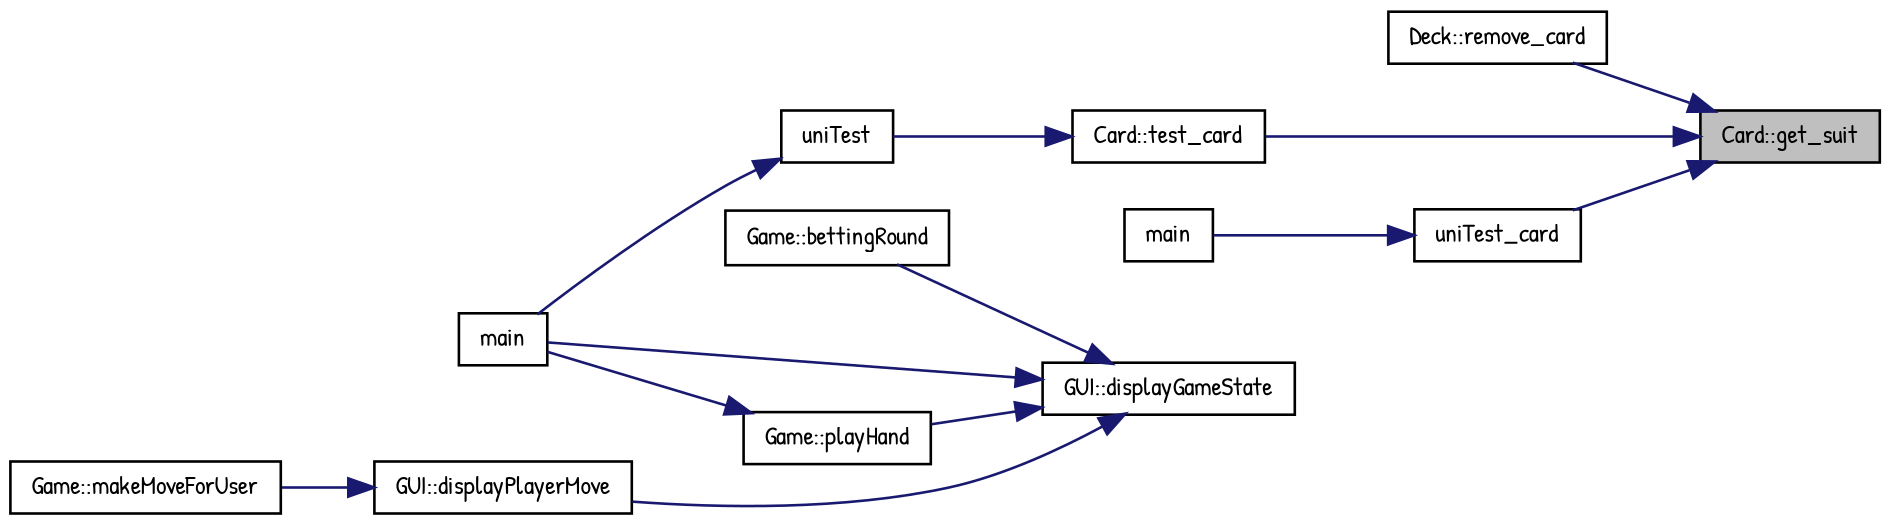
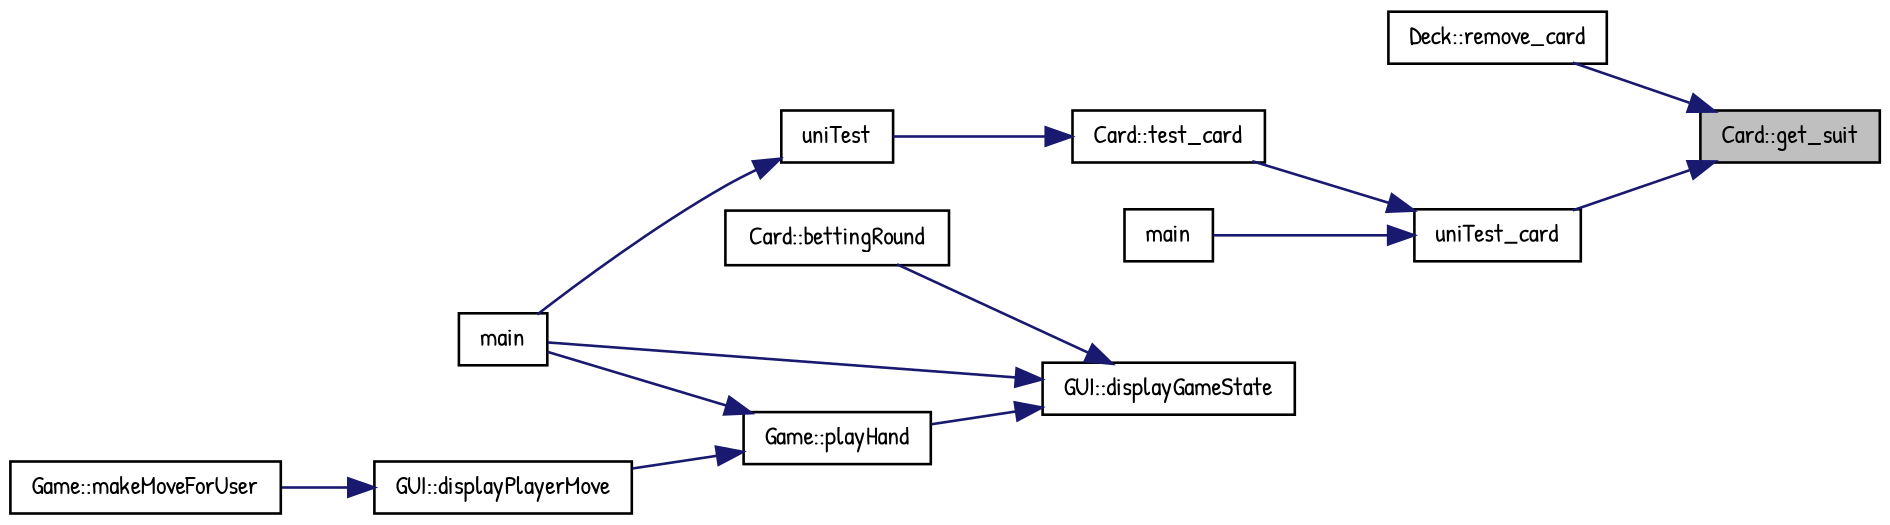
  digraph {
    fontname="Patrick Hand"
    rankdir=RL
    node [color=black fillcolor=white fontname="Patrick Hand" fontsize=10 shape=record style=filled]
    edge [color=midnightblue dir=back fontname="Patrick Hand" fontsize=10 labelfontname=Helvetica labelfontsize=10 style=solid]
    n1 [fillcolor=grey75 fontcolor=black height=0.2 label="Card::get_suit" width=0.4]
    n2 [height=0.2 label="Deck::remove_card" width=0.4]
    n3 [height=0.2 label="Card::test_card" width=0.4]
    n4 [height=0.2 label=uniTest_card width=0.4]
    n5 [height=0.2 label=uniTest width=0.4]
    n6 [height=0.2 label=main width=0.4]
    n7 [height=0.2 label="GUI::displayGameState" width=0.4]
-   n8 [height=0.2 label="Game::bettingRound" width=0.4]
+   n8 [height=0.2 label="Card::bettingRound" width=0.4]
    n9 [height=0.2 label="GUI::displayPlayerMove" width=0.4]
    n10 [height=0.2 label=main width=0.4]
    n11 [height=0.2 label="Game::playHand" width=0.4]
    n12 [height=0.2 label="Game::makeMoveForUser" width=0.4]
    n1 -> n2
-   n1 -> n3
+   n4 -> n3
    n1 -> n4
    n3 -> n5
    n4 -> n6
    n5 -> n10
    n7 -> n8
-   n7 -> n9
+   n11 -> n9
    n7 -> n10
    n7 -> n11
    n9 -> n12
    n11 -> n10
  }
